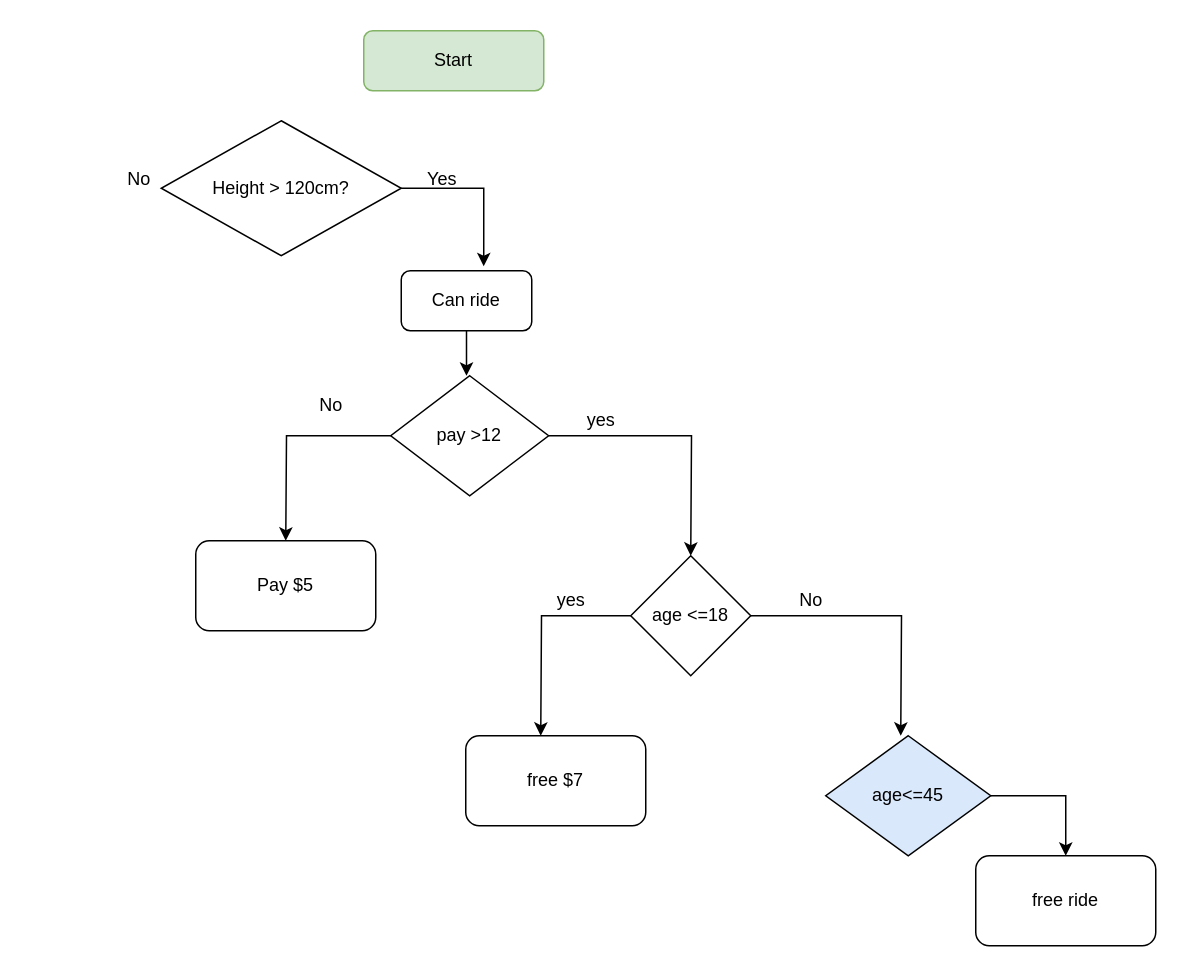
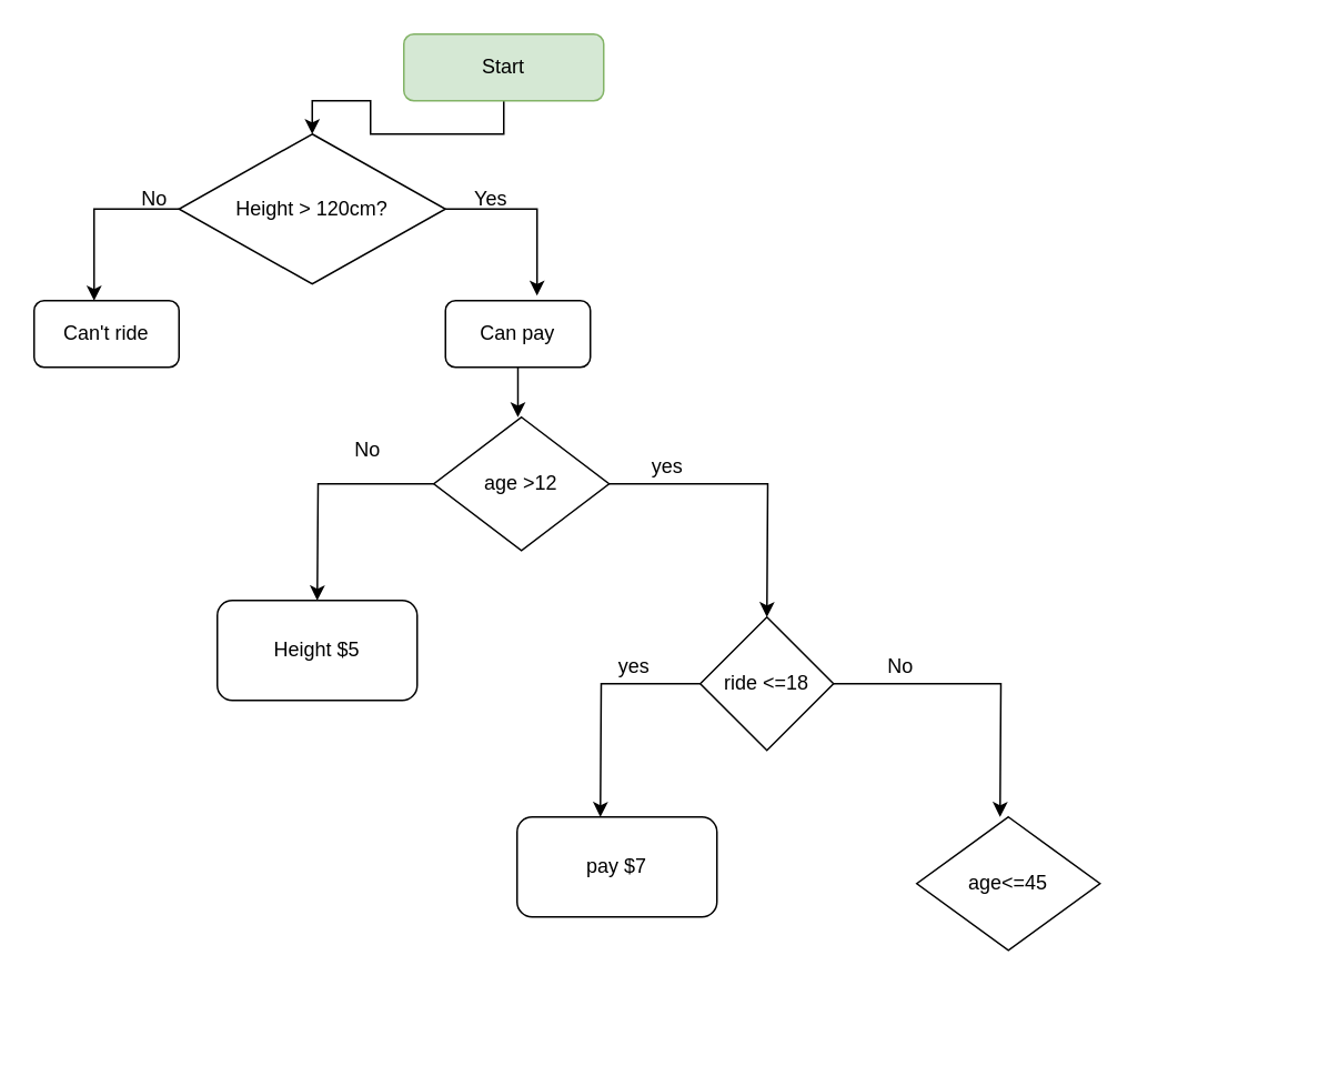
  <mxCell id="0" />
  <mxCell id="1" parent="0" />
  <mxCell id="2" style="edgeStyle=orthogonalEdgeStyle;rounded=0;orthogonalLoop=1;jettySize=auto;html=1;entryX=0.632;entryY=-0.075;entryDx=0;entryDy=0;entryPerimeter=0;" parent="1" source="4" target="9" edge="1"><mxGeometry relative="1" as="geometry"><Array as="points"><mxPoint x="322" y="125" /></Array></mxGeometry></mxCell>
+ <mxCell id="3" style="edgeStyle=orthogonalEdgeStyle;rounded=0;orthogonalLoop=1;jettySize=auto;html=1;entryX=0.414;entryY=0;entryDx=0;entryDy=0;entryPerimeter=0;" parent="1" source="4" target="7" edge="1"><mxGeometry relative="1" as="geometry"><mxPoint x="4" y="160" as="targetPoint" /><Array as="points"><mxPoint x="56" y="125" /></Array></mxGeometry></mxCell>
  <mxCell id="4" value="Height &amp;gt; 120cm?" style="rhombus;whiteSpace=wrap;html=1;" parent="1" vertex="1"><mxGeometry x="107" y="80" width="160" height="90" as="geometry" /></mxCell>
+ <mxCell id="5" style="edgeStyle=orthogonalEdgeStyle;rounded=0;orthogonalLoop=1;jettySize=auto;html=1;" parent="1" source="6" target="4" edge="1"><mxGeometry relative="1" as="geometry" /></mxCell>
  <mxCell id="6" value="Start" style="rounded=1;whiteSpace=wrap;html=1;fillColor=#d5e8d4;strokeColor=#82b366;" parent="1" vertex="1"><mxGeometry x="242" y="20" width="120" height="40" as="geometry" /></mxCell>
+ <mxCell id="7" value="Can't ride" style="rounded=1;whiteSpace=wrap;html=1;" parent="1" vertex="1"><mxGeometry x="20" y="180" width="87" height="40" as="geometry" /></mxCell>
  <mxCell id="8" style="edgeStyle=orthogonalEdgeStyle;rounded=0;orthogonalLoop=1;jettySize=auto;html=1;" edge="1" parent="1" source="9"><mxGeometry relative="1" as="geometry"><mxPoint x="310.5" y="250" as="targetPoint" /></mxGeometry></mxCell>
- <mxCell id="9" value="Can ride" style="rounded=1;whiteSpace=wrap;html=1;" parent="1" vertex="1"><mxGeometry x="267" y="180" width="87" height="40" as="geometry" /></mxCell>
+ <mxCell id="9" value="Can pay" style="rounded=1;whiteSpace=wrap;html=1;" parent="1" vertex="1"><mxGeometry x="267" y="180" width="87" height="40" as="geometry" /></mxCell>
  <mxCell id="10" value="No" style="text;html=1;align=center;verticalAlign=middle;resizable=0;points=[];autosize=1;" parent="1" vertex="1"><mxGeometry x="77" y="109" width="30" height="20" as="geometry" /></mxCell>
  <mxCell id="11" value="Yes" style="text;html=1;align=center;verticalAlign=middle;resizable=0;points=[];autosize=1;" parent="1" vertex="1"><mxGeometry x="274" y="109" width="40" height="20" as="geometry" /></mxCell>
  <mxCell id="12" style="edgeStyle=orthogonalEdgeStyle;rounded=0;orthogonalLoop=1;jettySize=auto;html=1;" edge="1" parent="1" source="14"><mxGeometry relative="1" as="geometry"><mxPoint x="190" y="360" as="targetPoint" /></mxGeometry></mxCell>
  <mxCell id="13" style="edgeStyle=orthogonalEdgeStyle;rounded=0;orthogonalLoop=1;jettySize=auto;html=1;exitX=1;exitY=0.5;exitDx=0;exitDy=0;" edge="1" parent="1" source="14"><mxGeometry relative="1" as="geometry"><mxPoint x="460" y="370" as="targetPoint" /></mxGeometry></mxCell>
- <mxCell id="14" value="pay &amp;gt;12" style="rhombus;whiteSpace=wrap;html=1;" vertex="1" parent="1"><mxGeometry x="260" y="250" width="105.25" height="80" as="geometry" /></mxCell>
+ <mxCell id="14" value="age &amp;gt;12" style="rhombus;whiteSpace=wrap;html=1;" vertex="1" parent="1"><mxGeometry x="260" y="250" width="105.25" height="80" as="geometry" /></mxCell>
  <mxCell id="15" value="No" style="text;html=1;align=center;verticalAlign=middle;resizable=0;points=[];autosize=1;" vertex="1" parent="1"><mxGeometry x="205" y="260" width="30" height="20" as="geometry" /></mxCell>
- <mxCell id="16" value="Pay $5" style="rounded=1;whiteSpace=wrap;html=1;" vertex="1" parent="1"><mxGeometry x="130" y="360" width="120" height="60" as="geometry" /></mxCell>
+ <mxCell id="16" value="Height $5" style="rounded=1;whiteSpace=wrap;html=1;" vertex="1" parent="1"><mxGeometry x="130" y="360" width="120" height="60" as="geometry" /></mxCell>
  <mxCell id="17" value="yes" style="text;html=1;align=center;verticalAlign=middle;resizable=0;points=[];autosize=1;" vertex="1" parent="1"><mxGeometry x="385" y="270" width="30" height="20" as="geometry" /></mxCell>
  <mxCell id="18" style="edgeStyle=orthogonalEdgeStyle;rounded=0;orthogonalLoop=1;jettySize=auto;html=1;exitX=0;exitY=0.5;exitDx=0;exitDy=0;" edge="1" parent="1" source="20"><mxGeometry relative="1" as="geometry"><mxPoint x="360" y="490" as="targetPoint" /></mxGeometry></mxCell>
  <mxCell id="19" style="edgeStyle=orthogonalEdgeStyle;rounded=0;orthogonalLoop=1;jettySize=auto;html=1;exitX=1;exitY=0.5;exitDx=0;exitDy=0;" edge="1" parent="1" source="20"><mxGeometry relative="1" as="geometry"><mxPoint x="600" y="490" as="targetPoint" /></mxGeometry></mxCell>
- <mxCell id="20" value="age &amp;lt;=18" style="rhombus;whiteSpace=wrap;html=1;" vertex="1" parent="1"><mxGeometry x="420" y="370" width="80" height="80" as="geometry" /></mxCell>
+ <mxCell id="20" value="ride &amp;lt;=18" style="rhombus;whiteSpace=wrap;html=1;" vertex="1" parent="1"><mxGeometry x="420" y="370" width="80" height="80" as="geometry" /></mxCell>
  <mxCell id="21" value="yes" style="text;html=1;align=center;verticalAlign=middle;resizable=0;points=[];autosize=1;" vertex="1" parent="1"><mxGeometry x="365" y="390" width="30" height="20" as="geometry" /></mxCell>
- <mxCell id="22" value="free $7" style="rounded=1;whiteSpace=wrap;html=1;" vertex="1" parent="1"><mxGeometry x="310" y="490" width="120" height="60" as="geometry" /></mxCell>
- <mxCell id="23" style="edgeStyle=orthogonalEdgeStyle;rounded=0;orthogonalLoop=1;jettySize=auto;html=1;exitX=1;exitY=0.5;exitDx=0;exitDy=0;" edge="1" parent="1" source="24" target="26"><mxGeometry relative="1" as="geometry"><mxPoint x="730" y="590" as="targetPoint" /></mxGeometry></mxCell>
- <mxCell id="24" value="age&amp;lt;=45" style="rhombus;whiteSpace=wrap;html=1;fillColor=#dae8fc;" vertex="1" parent="1"><mxGeometry x="550" y="490" width="110" height="80" as="geometry" /></mxCell>
+ <mxCell id="22" value="pay $7" style="rounded=1;whiteSpace=wrap;html=1;" vertex="1" parent="1"><mxGeometry x="310" y="490" width="120" height="60" as="geometry" /></mxCell>
+ <mxCell id="24" value="age&amp;lt;=45" style="rhombus;whiteSpace=wrap;html=1;" vertex="1" parent="1"><mxGeometry x="550" y="490" width="110" height="80" as="geometry" /></mxCell>
  <mxCell id="25" value="No" style="text;html=1;align=center;verticalAlign=middle;resizable=0;points=[];autosize=1;" vertex="1" parent="1"><mxGeometry x="525" y="390" width="30" height="20" as="geometry" /></mxCell>
- <mxCell id="26" value="free ride" style="rounded=1;whiteSpace=wrap;html=1;" vertex="1" parent="1"><mxGeometry x="650" y="570" width="120" height="60" as="geometry" /></mxCell>
